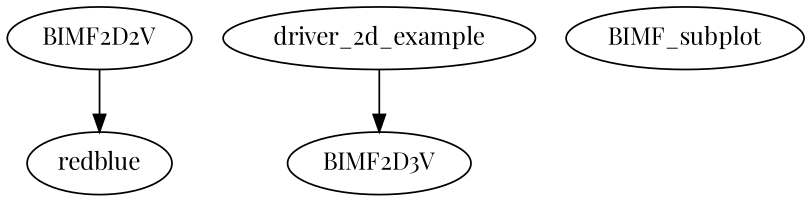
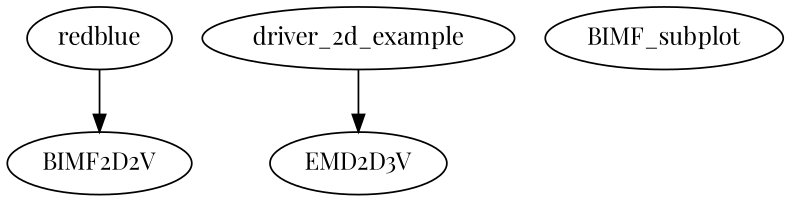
  digraph {
    fontname="Playfair Display"
    node [fontname="Playfair Display"]
    edge [fontname="Playfair Display"]
    n1 [label=BIMF2D2V]
    redblue
    driver_2d_example
-   EMD2D3V [label=BIMF2D3V]
+   EMD2D3V
    BIMF_subplot
-   n1 -> redblue
+   redblue -> n1
    driver_2d_example -> EMD2D3V
  }
